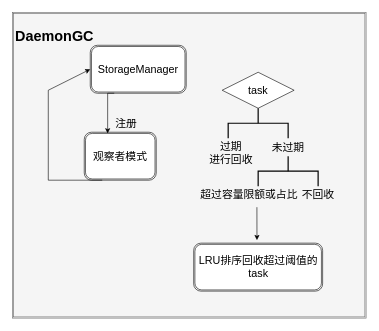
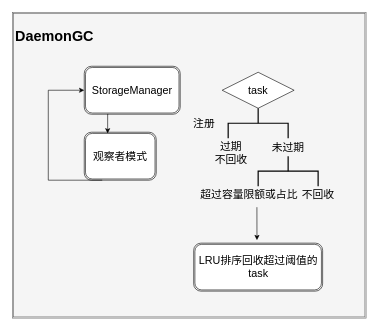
  <mxCell id="0" />
  <mxCell id="1" parent="0" />
  <mxCell id="2" value="" style="shape=ext;double=1;rounded=0;whiteSpace=wrap;html=1;fontSize=18;fillColor=#f5f5f5;fontColor=#333333;strokeColor=#666666;" vertex="1" parent="1"><mxGeometry x="20" y="20" width="590" height="510" as="geometry" /></mxCell>
  <mxCell id="3" value="DaemonGC" style="text;strokeColor=none;fillColor=none;html=1;fontSize=24;fontStyle=1;verticalAlign=middle;align=center;" vertex="1" parent="1"><mxGeometry x="40" y="40" width="100" height="40" as="geometry" /></mxCell>
- <mxCell id="4" value="StorageManager" style="shape=ext;double=1;rounded=1;whiteSpace=wrap;html=1;fontSize=18;" vertex="1" parent="1"><mxGeometry x="150" y="75" width="160" height="80" as="geometry" /></mxCell>
+ <mxCell id="4" value="StorageManager" style="shape=ext;double=1;rounded=1;whiteSpace=wrap;html=1;fontSize=18;" vertex="1" parent="1"><mxGeometry x="140" y="110" width="160" height="80" as="geometry" /></mxCell>
  <mxCell id="5" value="观察者模式" style="shape=ext;double=1;rounded=1;whiteSpace=wrap;html=1;fontSize=18;" vertex="1" parent="1"><mxGeometry x="140" y="220" width="120" height="80" as="geometry" /></mxCell>
  <mxCell id="6" value="" style="edgeStyle=segmentEdgeStyle;endArrow=classic;html=1;rounded=0;fontSize=18;exitX=0.25;exitY=1;exitDx=0;exitDy=0;entryX=0.325;entryY=0.025;entryDx=0;entryDy=0;entryPerimeter=0;" edge="1" parent="1" source="4" target="5"><mxGeometry width="50" height="50" relative="1" as="geometry"><mxPoint x="370" y="350" as="sourcePoint" /><mxPoint x="420" y="300" as="targetPoint" /></mxGeometry></mxCell>
- <mxCell id="7" value="注册" style="text;html=1;strokeColor=none;fillColor=none;align=center;verticalAlign=middle;whiteSpace=wrap;rounded=0;fontSize=18;" vertex="1" parent="1"><mxGeometry x="180" y="190" width="60" height="30" as="geometry" /></mxCell>
+ <mxCell id="7" value="注册" style="text;html=1;strokeColor=none;fillColor=none;align=center;verticalAlign=middle;whiteSpace=wrap;rounded=0;fontSize=18;" vertex="1" parent="1"><mxGeometry x="310" y="190" width="60" height="30" as="geometry" /></mxCell>
  <mxCell id="8" value="" style="endArrow=classic;html=1;rounded=0;fontSize=18;exitX=0.25;exitY=1;exitDx=0;exitDy=0;entryX=0;entryY=0.5;entryDx=0;entryDy=0;" edge="1" parent="1" source="5" target="4"><mxGeometry width="50" height="50" relative="1" as="geometry"><mxPoint x="370" y="350" as="sourcePoint" /><mxPoint x="420" y="300" as="targetPoint" /><Array as="points"><mxPoint x="80" y="300" /><mxPoint x="80" y="150" /></Array></mxGeometry></mxCell>
  <mxCell id="9" value="task" style="rhombus;whiteSpace=wrap;html=1;fontSize=18;" vertex="1" parent="1"><mxGeometry x="370" y="120" width="120" height="60" as="geometry" /></mxCell>
  <mxCell id="10" value="" style="strokeWidth=2;html=1;shape=mxgraph.flowchart.annotation_2;align=left;labelPosition=right;pointerEvents=1;fontSize=18;direction=south;" vertex="1" parent="1"><mxGeometry x="380" y="180" width="100" height="50" as="geometry" /></mxCell>
- <mxCell id="11" value="过期&lt;br&gt;进行回收" style="text;html=1;strokeColor=none;fillColor=none;align=center;verticalAlign=middle;whiteSpace=wrap;rounded=0;fontSize=18;" vertex="1" parent="1"><mxGeometry x="340" y="240" width="90" height="30" as="geometry" /></mxCell>
+ <mxCell id="11" value="过期&lt;br&gt;不回收" style="text;html=1;strokeColor=none;fillColor=none;align=center;verticalAlign=middle;whiteSpace=wrap;rounded=0;fontSize=18;" vertex="1" parent="1"><mxGeometry x="340" y="240" width="90" height="30" as="geometry" /></mxCell>
  <mxCell id="12" value="未过期" style="text;html=1;strokeColor=none;fillColor=none;align=center;verticalAlign=middle;whiteSpace=wrap;rounded=0;fontSize=18;" vertex="1" parent="1"><mxGeometry x="450" y="230" width="60" height="30" as="geometry" /></mxCell>
  <mxCell id="13" value="" style="strokeWidth=2;html=1;shape=mxgraph.flowchart.annotation_2;align=left;labelPosition=right;pointerEvents=1;fontSize=18;direction=south;" vertex="1" parent="1"><mxGeometry x="430" y="260" width="100" height="50" as="geometry" /></mxCell>
  <mxCell id="14" value="超过容量限额或占比" style="text;html=1;strokeColor=none;fillColor=none;align=center;verticalAlign=middle;whiteSpace=wrap;rounded=0;fontSize=18;" vertex="1" parent="1"><mxGeometry x="330" y="310" width="170" height="30" as="geometry" /></mxCell>
  <mxCell id="15" value="不回收" style="text;html=1;strokeColor=none;fillColor=none;align=center;verticalAlign=middle;whiteSpace=wrap;rounded=0;fontSize=18;" vertex="1" parent="1"><mxGeometry x="500" y="310" width="60" height="30" as="geometry" /></mxCell>
  <mxCell id="16" value="" style="edgeStyle=segmentEdgeStyle;endArrow=classic;html=1;rounded=0;fontSize=18;exitX=0.576;exitY=1.167;exitDx=0;exitDy=0;exitPerimeter=0;" edge="1" parent="1" source="14"><mxGeometry width="50" height="50" relative="1" as="geometry"><mxPoint x="370" y="350" as="sourcePoint" /><mxPoint x="428" y="400" as="targetPoint" /></mxGeometry></mxCell>
  <mxCell id="17" value="LRU排序回收超过阈值的task" style="shape=ext;double=1;rounded=1;whiteSpace=wrap;html=1;fontSize=18;" vertex="1" parent="1"><mxGeometry x="322.5" y="405" width="215" height="80" as="geometry" /></mxCell>
